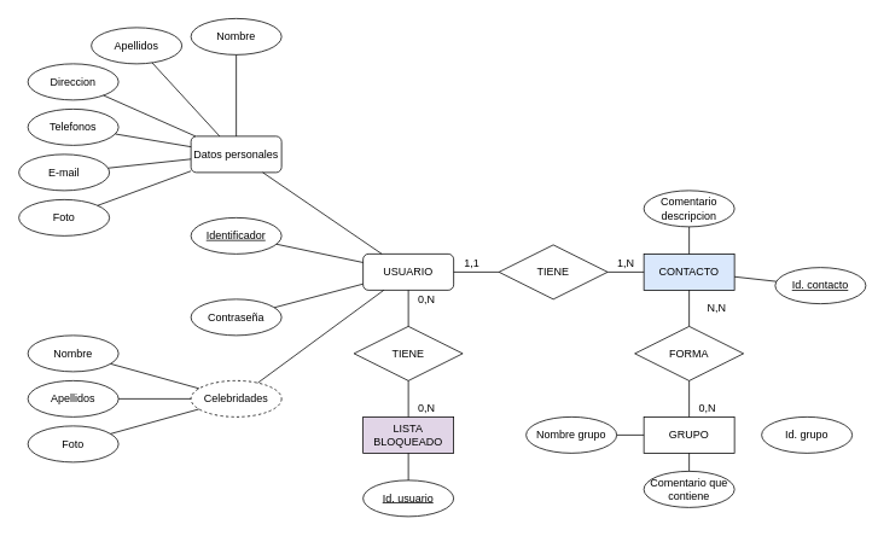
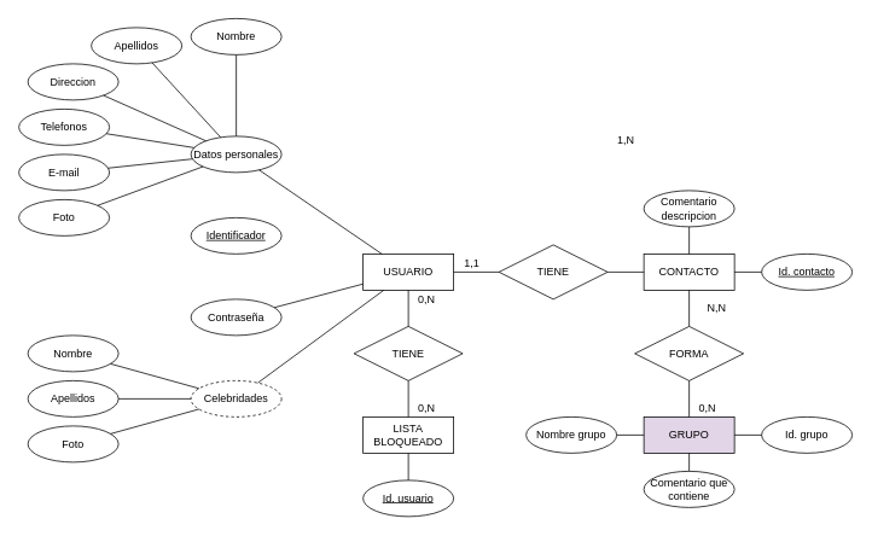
  <mxCell id="0" />
  <mxCell id="1" parent="0" />
- <mxCell id="2" value="USUARIO" style="whiteSpace=wrap;html=1;align=center;rounded=1;" vertex="1" parent="1"><mxGeometry x="400" y="280" width="100" height="40" as="geometry" /></mxCell>
+ <mxCell id="2" value="USUARIO" style="whiteSpace=wrap;html=1;align=center;" vertex="1" parent="1"><mxGeometry x="400" y="280" width="100" height="40" as="geometry" /></mxCell>
  <mxCell id="3" value="&lt;u&gt;Identificador&lt;/u&gt;" style="ellipse;whiteSpace=wrap;html=1;align=center;" vertex="1" parent="1"><mxGeometry x="210" y="240" width="100" height="40" as="geometry" /></mxCell>
  <mxCell id="4" value="Contraseña" style="ellipse;whiteSpace=wrap;html=1;align=center;" vertex="1" parent="1"><mxGeometry x="210" y="330" width="100" height="40" as="geometry" /></mxCell>
- <mxCell id="5" value="Datos personales" style="whiteSpace=wrap;html=1;align=center;rounded=1;" vertex="1" parent="1"><mxGeometry x="210" y="150" width="100" height="40" as="geometry" /></mxCell>
- <mxCell id="6" value="Telefonos" style="ellipse;whiteSpace=wrap;html=1;align=center;" vertex="1" parent="1"><mxGeometry x="30" y="120" width="100" height="40" as="geometry" /></mxCell>
+ <mxCell id="5" value="Datos personales" style="ellipse;whiteSpace=wrap;html=1;align=center;" vertex="1" parent="1"><mxGeometry x="210" y="150" width="100" height="40" as="geometry" /></mxCell>
+ <mxCell id="6" value="Telefonos" style="ellipse;whiteSpace=wrap;html=1;align=center;" vertex="1" parent="1"><mxGeometry x="20" y="120" width="100" height="40" as="geometry" /></mxCell>
  <mxCell id="7" value="Direccion" style="ellipse;whiteSpace=wrap;html=1;align=center;" vertex="1" parent="1"><mxGeometry x="30" y="70" width="100" height="40" as="geometry" /></mxCell>
  <mxCell id="8" value="Apellidos" style="ellipse;whiteSpace=wrap;html=1;align=center;" vertex="1" parent="1"><mxGeometry x="100" y="30" width="100" height="40" as="geometry" /></mxCell>
  <mxCell id="9" value="Foto" style="ellipse;whiteSpace=wrap;html=1;align=center;" vertex="1" parent="1"><mxGeometry x="20" y="220" width="100" height="40" as="geometry" /></mxCell>
  <mxCell id="10" value="Nombre" style="ellipse;whiteSpace=wrap;html=1;align=center;" vertex="1" parent="1"><mxGeometry x="210" y="20" width="100" height="40" as="geometry" /></mxCell>
  <mxCell id="11" value="E-mail" style="ellipse;whiteSpace=wrap;html=1;align=center;" vertex="1" parent="1"><mxGeometry x="20" y="170" width="100" height="40" as="geometry" /></mxCell>
  <mxCell id="12" value="Celebridades" style="ellipse;whiteSpace=wrap;html=1;align=center;dashed=1;" vertex="1" parent="1"><mxGeometry x="210" y="420" width="100" height="40" as="geometry" /></mxCell>
  <mxCell id="13" value="Apellidos" style="ellipse;whiteSpace=wrap;html=1;align=center;" vertex="1" parent="1"><mxGeometry x="30" y="420" width="100" height="40" as="geometry" /></mxCell>
  <mxCell id="14" value="Foto" style="ellipse;whiteSpace=wrap;html=1;align=center;" vertex="1" parent="1"><mxGeometry x="30" y="470" width="100" height="40" as="geometry" /></mxCell>
  <mxCell id="15" value="Nombre" style="ellipse;whiteSpace=wrap;html=1;align=center;" vertex="1" parent="1"><mxGeometry x="30" y="370" width="100" height="40" as="geometry" /></mxCell>
  <mxCell id="16" value="" style="endArrow=none;html=1;rounded=0;" edge="1" parent="1" source="10" target="5"><mxGeometry relative="1" as="geometry"><mxPoint x="440" y="300" as="sourcePoint" /><mxPoint x="600" y="300" as="targetPoint" /></mxGeometry></mxCell>
  <mxCell id="17" value="" style="endArrow=none;html=1;rounded=0;" edge="1" parent="1" source="8" target="5"><mxGeometry relative="1" as="geometry"><mxPoint x="270" y="70" as="sourcePoint" /><mxPoint x="260" y="160" as="targetPoint" /></mxGeometry></mxCell>
  <mxCell id="18" value="" style="endArrow=none;html=1;rounded=0;" edge="1" parent="1" source="7" target="5"><mxGeometry relative="1" as="geometry"><mxPoint x="280" y="80" as="sourcePoint" /><mxPoint x="280" y="170" as="targetPoint" /></mxGeometry></mxCell>
  <mxCell id="19" value="" style="endArrow=none;html=1;rounded=0;" edge="1" parent="1" source="6" target="5"><mxGeometry relative="1" as="geometry"><mxPoint x="123.592" y="114.814" as="sourcePoint" /><mxPoint x="236.552" y="165.134" as="targetPoint" /></mxGeometry></mxCell>
  <mxCell id="20" value="" style="endArrow=none;html=1;rounded=0;" edge="1" parent="1" source="11" target="5"><mxGeometry relative="1" as="geometry"><mxPoint x="126.706" y="157.14" as="sourcePoint" /><mxPoint x="223.492" y="172.657" as="targetPoint" /></mxGeometry></mxCell>
  <mxCell id="21" value="" style="endArrow=none;html=1;rounded=0;" edge="1" parent="1" source="9" target="5"><mxGeometry relative="1" as="geometry"><mxPoint x="128.414" y="195.002" as="sourcePoint" /><mxPoint x="221.646" y="185.09" as="targetPoint" /></mxGeometry></mxCell>
- <mxCell id="22" value="" style="endArrow=none;html=1;rounded=0;" edge="1" parent="1" source="3" target="2"><mxGeometry relative="1" as="geometry"><mxPoint x="138.414" y="205.002" as="sourcePoint" /><mxPoint x="231.646" y="195.09" as="targetPoint" /></mxGeometry></mxCell>
  <mxCell id="23" value="" style="endArrow=none;html=1;rounded=0;" edge="1" parent="1" source="2" target="5"><mxGeometry relative="1" as="geometry"><mxPoint x="148.414" y="215.002" as="sourcePoint" /><mxPoint x="241.646" y="205.09" as="targetPoint" /></mxGeometry></mxCell>
  <mxCell id="24" value="" style="endArrow=none;html=1;rounded=0;" edge="1" parent="1" source="4" target="2"><mxGeometry relative="1" as="geometry"><mxPoint x="158.414" y="225.002" as="sourcePoint" /><mxPoint x="251.646" y="215.09" as="targetPoint" /></mxGeometry></mxCell>
  <mxCell id="25" value="" style="endArrow=none;html=1;rounded=0;" edge="1" parent="1" source="12" target="2"><mxGeometry relative="1" as="geometry"><mxPoint x="168.414" y="235.002" as="sourcePoint" /><mxPoint x="261.646" y="225.09" as="targetPoint" /></mxGeometry></mxCell>
  <mxCell id="26" value="" style="endArrow=none;html=1;rounded=0;" edge="1" parent="1" source="15" target="12"><mxGeometry relative="1" as="geometry"><mxPoint x="178.414" y="245.002" as="sourcePoint" /><mxPoint x="271.646" y="235.09" as="targetPoint" /></mxGeometry></mxCell>
  <mxCell id="27" value="" style="endArrow=none;html=1;rounded=0;" edge="1" parent="1" source="13" target="12"><mxGeometry relative="1" as="geometry"><mxPoint x="188.414" y="255.002" as="sourcePoint" /><mxPoint x="281.646" y="245.09" as="targetPoint" /></mxGeometry></mxCell>
  <mxCell id="28" value="" style="endArrow=none;html=1;rounded=0;" edge="1" parent="1" source="14" target="12"><mxGeometry relative="1" as="geometry"><mxPoint x="198.414" y="265.002" as="sourcePoint" /><mxPoint x="291.646" y="255.09" as="targetPoint" /></mxGeometry></mxCell>
- <mxCell id="29" value="CONTACTO" style="whiteSpace=wrap;html=1;align=center;fillColor=#dae8fc;" vertex="1" parent="1"><mxGeometry x="710" y="280" width="100" height="40" as="geometry" /></mxCell>
+ <mxCell id="29" value="CONTACTO" style="whiteSpace=wrap;html=1;align=center;" vertex="1" parent="1"><mxGeometry x="710" y="280" width="100" height="40" as="geometry" /></mxCell>
  <mxCell id="30" value="TIENE" style="shape=rhombus;perimeter=rhombusPerimeter;whiteSpace=wrap;html=1;align=center;" vertex="1" parent="1"><mxGeometry x="550" y="270" width="120" height="60" as="geometry" /></mxCell>
- <mxCell id="31" value="&lt;u&gt;Id. contacto&lt;/u&gt;" style="ellipse;whiteSpace=wrap;html=1;align=center;" vertex="1" parent="1"><mxGeometry x="855" y="295" width="100" height="40" as="geometry" /></mxCell>
+ <mxCell id="31" value="&lt;u&gt;Id. contacto&lt;/u&gt;" style="ellipse;whiteSpace=wrap;html=1;align=center;" vertex="1" parent="1"><mxGeometry x="840" y="280" width="100" height="40" as="geometry" /></mxCell>
  <mxCell id="32" value="FORMA" style="shape=rhombus;perimeter=rhombusPerimeter;whiteSpace=wrap;html=1;align=center;" vertex="1" parent="1"><mxGeometry x="700" y="360" width="120" height="60" as="geometry" /></mxCell>
- <mxCell id="33" value="GRUPO" style="whiteSpace=wrap;html=1;align=center;" vertex="1" parent="1"><mxGeometry x="710" y="460" width="100" height="40" as="geometry" /></mxCell>
+ <mxCell id="33" value="GRUPO" style="whiteSpace=wrap;html=1;align=center;fillColor=#e1d5e7;" vertex="1" parent="1"><mxGeometry x="710" y="460" width="100" height="40" as="geometry" /></mxCell>
  <mxCell id="34" value="TIENE" style="shape=rhombus;perimeter=rhombusPerimeter;whiteSpace=wrap;html=1;align=center;" vertex="1" parent="1"><mxGeometry x="390" y="360" width="120" height="60" as="geometry" /></mxCell>
- <mxCell id="35" value="LISTA BLOQUEADO" style="whiteSpace=wrap;html=1;align=center;fillColor=#e1d5e7;" vertex="1" parent="1"><mxGeometry x="400" y="460" width="100" height="40" as="geometry" /></mxCell>
+ <mxCell id="35" value="LISTA BLOQUEADO" style="whiteSpace=wrap;html=1;align=center;" vertex="1" parent="1"><mxGeometry x="400" y="460" width="100" height="40" as="geometry" /></mxCell>
  <mxCell id="36" value="Comentario descripcion" style="ellipse;whiteSpace=wrap;html=1;align=center;" vertex="1" parent="1"><mxGeometry x="710" y="210" width="100" height="40" as="geometry" /></mxCell>
  <mxCell id="37" value="&lt;u&gt;Id. usuario&lt;/u&gt;" style="ellipse;whiteSpace=wrap;html=1;align=center;" vertex="1" parent="1"><mxGeometry x="400" y="530" width="100" height="40" as="geometry" /></mxCell>
  <mxCell id="38" value="Nombre grupo" style="ellipse;whiteSpace=wrap;html=1;align=center;" vertex="1" parent="1"><mxGeometry x="580" y="460" width="100" height="40" as="geometry" /></mxCell>
  <mxCell id="39" value="Comentario que contiene" style="ellipse;whiteSpace=wrap;html=1;align=center;" vertex="1" parent="1"><mxGeometry x="710" y="520" width="100" height="40" as="geometry" /></mxCell>
  <mxCell id="40" value="Id. grupo" style="ellipse;whiteSpace=wrap;html=1;align=center;" vertex="1" parent="1"><mxGeometry x="840" y="460" width="100" height="40" as="geometry" /></mxCell>
  <mxCell id="41" value="" style="endArrow=none;html=1;rounded=0;" edge="1" parent="1" source="2" target="34"><mxGeometry relative="1" as="geometry"><mxPoint x="440" y="380" as="sourcePoint" /><mxPoint x="600" y="380" as="targetPoint" /></mxGeometry></mxCell>
  <mxCell id="42" value="" style="endArrow=none;html=1;rounded=0;" edge="1" parent="1" source="34" target="35"><mxGeometry relative="1" as="geometry"><mxPoint x="880" y="949.091" as="sourcePoint" /><mxPoint x="460" y="370" as="targetPoint" /></mxGeometry></mxCell>
  <mxCell id="43" value="" style="endArrow=none;html=1;rounded=0;" edge="1" parent="1" source="35" target="37"><mxGeometry relative="1" as="geometry"><mxPoint x="460" y="490" as="sourcePoint" /><mxPoint x="460" y="470" as="targetPoint" /></mxGeometry></mxCell>
  <mxCell id="44" value="" style="endArrow=none;html=1;rounded=0;" edge="1" parent="1" source="2" target="30"><mxGeometry relative="1" as="geometry"><mxPoint x="460" y="510" as="sourcePoint" /><mxPoint x="460" y="540" as="targetPoint" /></mxGeometry></mxCell>
  <mxCell id="45" value="" style="endArrow=none;html=1;rounded=0;" edge="1" parent="1" source="29" target="30"><mxGeometry relative="1" as="geometry"><mxPoint x="470" y="520" as="sourcePoint" /><mxPoint x="470" y="550" as="targetPoint" /></mxGeometry></mxCell>
  <mxCell id="46" value="" style="endArrow=none;html=1;rounded=0;" edge="1" parent="1" source="32" target="29"><mxGeometry relative="1" as="geometry"><mxPoint x="720" y="310" as="sourcePoint" /><mxPoint x="680" y="310" as="targetPoint" /></mxGeometry></mxCell>
  <mxCell id="47" value="" style="endArrow=none;html=1;rounded=0;" edge="1" parent="1" source="32" target="33"><mxGeometry relative="1" as="geometry"><mxPoint x="730" y="320" as="sourcePoint" /><mxPoint x="690" y="320" as="targetPoint" /></mxGeometry></mxCell>
  <mxCell id="48" value="" style="endArrow=none;html=1;rounded=0;" edge="1" parent="1" source="33" target="38"><mxGeometry relative="1" as="geometry"><mxPoint x="740" y="330" as="sourcePoint" /><mxPoint x="700" y="330" as="targetPoint" /></mxGeometry></mxCell>
+ <mxCell id="49" value="" style="endArrow=none;html=1;rounded=0;" edge="1" parent="1" source="33" target="40"><mxGeometry relative="1" as="geometry"><mxPoint x="720" y="490" as="sourcePoint" /><mxPoint x="690" y="490" as="targetPoint" /></mxGeometry></mxCell>
  <mxCell id="50" value="" style="endArrow=none;html=1;rounded=0;" edge="1" parent="1" source="39" target="33"><mxGeometry relative="1" as="geometry"><mxPoint x="730" y="500" as="sourcePoint" /><mxPoint x="700" y="500" as="targetPoint" /></mxGeometry></mxCell>
  <mxCell id="51" value="1,1" style="text;html=1;align=center;verticalAlign=middle;resizable=0;points=[];autosize=1;strokeColor=none;fillColor=none;" vertex="1" parent="1"><mxGeometry x="505" y="280" width="30" height="20" as="geometry" /></mxCell>
- <mxCell id="52" value="1,N" style="text;html=1;align=center;verticalAlign=middle;resizable=0;points=[];autosize=1;strokeColor=none;fillColor=none;" vertex="1" parent="1"><mxGeometry x="675" y="280" width="30" height="20" as="geometry" /></mxCell>
+ <mxCell id="52" value="1,N" style="text;html=1;align=center;verticalAlign=middle;resizable=0;points=[];autosize=1;strokeColor=none;fillColor=none;" vertex="1" parent="1"><mxGeometry x="675" y="145" width="30" height="20" as="geometry" /></mxCell>
  <mxCell id="53" value="N,N" style="text;html=1;align=center;verticalAlign=middle;resizable=0;points=[];autosize=1;strokeColor=none;fillColor=none;" vertex="1" parent="1"><mxGeometry x="770" y="330" width="40" height="20" as="geometry" /></mxCell>
  <mxCell id="54" value="0,N" style="text;html=1;align=center;verticalAlign=middle;resizable=0;points=[];autosize=1;strokeColor=none;fillColor=none;" vertex="1" parent="1"><mxGeometry x="765" y="440" width="30" height="20" as="geometry" /></mxCell>
  <mxCell id="55" value="0,N" style="text;html=1;align=center;verticalAlign=middle;resizable=0;points=[];autosize=1;strokeColor=none;fillColor=none;" vertex="1" parent="1"><mxGeometry x="455" y="320" width="30" height="20" as="geometry" /></mxCell>
  <mxCell id="56" value="0,N" style="text;html=1;align=center;verticalAlign=middle;resizable=0;points=[];autosize=1;strokeColor=none;fillColor=none;" vertex="1" parent="1"><mxGeometry x="455" y="440" width="30" height="20" as="geometry" /></mxCell>
  <mxCell id="57" value="" style="endArrow=none;html=1;rounded=0;" edge="1" parent="1" source="36" target="29"><mxGeometry relative="1" as="geometry"><mxPoint x="770" y="430" as="sourcePoint" /><mxPoint x="770" y="470" as="targetPoint" /></mxGeometry></mxCell>
  <mxCell id="58" value="" style="endArrow=none;html=1;rounded=0;" edge="1" parent="1" source="31" target="29"><mxGeometry relative="1" as="geometry"><mxPoint x="780" y="440" as="sourcePoint" /><mxPoint x="780" y="480" as="targetPoint" /></mxGeometry></mxCell>
